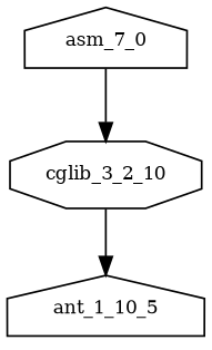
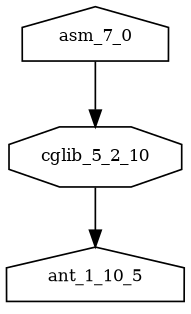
  digraph {
    node [fontsize=10.0 shape=house]
-   cglib_3_2_10 [shape=octagon]
+   cglib_3_2_10 [shape=octagon label=cglib_5_2_10]
    ant_1_10_5
    asm_7_0
    cglib_3_2_10 -> ant_1_10_5
    asm_7_0 -> cglib_3_2_10
  }
